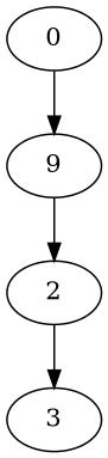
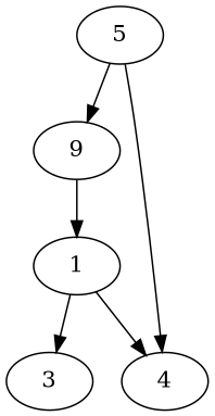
  digraph {
-   0 [Weight=20]
+   0 [Weight=20 label=5]
    n2 [Weight=30 label=9]
-   2 [Weight=32]
+   4 [Weight=26]
+   2 [Weight=32 label=1]
    3 [Weight=46]
    0 -> n2 [Weight=32]
+   0 -> 4 [Weight=14]
    n2 -> 2 [Weight=12]
+   2 -> 4 [Weight=24]
    2 -> 3 [Weight=56]
  }
